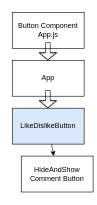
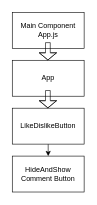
  <mxCell id="0" />
  <mxCell id="1" parent="0" />
- <mxCell id="2" value="Button Component&lt;br&gt;App.js" style="rounded=0;whiteSpace=wrap;html=1;" parent="1" vertex="1"><mxGeometry x="20" y="20" width="120" height="60" as="geometry" /></mxCell>
+ <mxCell id="2" value="Main Component&lt;br&gt;App.js" style="rounded=0;whiteSpace=wrap;html=1;" parent="1" vertex="1"><mxGeometry x="20" y="20" width="120" height="60" as="geometry" /></mxCell>
  <mxCell id="3" value="App" style="rounded=0;whiteSpace=wrap;html=1;" parent="1" vertex="1"><mxGeometry x="20" y="100" width="120" height="60" as="geometry" /></mxCell>
  <mxCell id="4" value="" style="edgeStyle=none;html=1;" parent="1" source="5" target="6" edge="1"><mxGeometry relative="1" as="geometry" /></mxCell>
- <mxCell id="5" value="LikeDislikeButton" style="rounded=0;whiteSpace=wrap;html=1;fillColor=#dae8fc;" parent="1" vertex="1"><mxGeometry x="20" y="180" width="120" height="60" as="geometry" /></mxCell>
- <mxCell id="6" value="HideAndShow&lt;br&gt;Comment Button" style="rounded=0;whiteSpace=wrap;html=1;" parent="1" vertex="1"><mxGeometry x="35" y="260" width="120" height="60" as="geometry" /></mxCell>
+ <mxCell id="5" value="LikeDislikeButton" style="rounded=0;whiteSpace=wrap;html=1;" parent="1" vertex="1"><mxGeometry x="20" y="180" width="120" height="60" as="geometry" /></mxCell>
+ <mxCell id="6" value="HideAndShow&lt;br&gt;Comment Button" style="rounded=0;whiteSpace=wrap;html=1;" parent="1" vertex="1"><mxGeometry x="20" y="260" width="120" height="60" as="geometry" /></mxCell>
  <mxCell id="7" value="" style="shape=flexArrow;endArrow=classic;html=1;width=8;endSize=3.67;" parent="1" edge="1"><mxGeometry width="50" height="50" relative="1" as="geometry"><mxPoint x="79.5" y="70" as="sourcePoint" /><mxPoint x="79.5" y="100" as="targetPoint" /><Array as="points"><mxPoint x="79.5" y="110" /></Array></mxGeometry></mxCell>
  <mxCell id="8" value="" style="shape=flexArrow;endArrow=classic;html=1;width=8;endSize=3.67;" parent="1" edge="1"><mxGeometry width="50" height="50" relative="1" as="geometry"><mxPoint x="79.5" y="150" as="sourcePoint" /><mxPoint x="79.5" y="180" as="targetPoint" /><Array as="points"><mxPoint x="79.5" y="190" /></Array></mxGeometry></mxCell>
